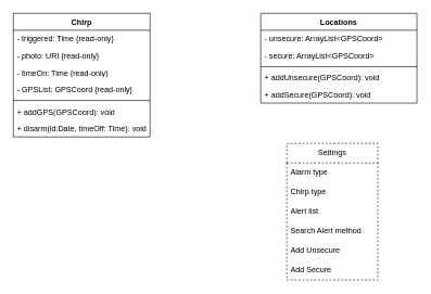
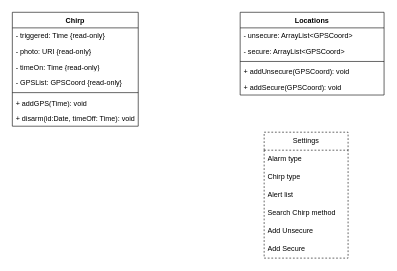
  <mxCell id="0" />
  <mxCell id="1" parent="0" />
  <mxCell id="2" value="Chirp" style="swimlane;fontStyle=1;align=center;verticalAlign=top;childLayout=stackLayout;horizontal=1;startSize=26;horizontalStack=0;resizeParent=1;resizeParentMax=0;resizeLast=0;collapsible=1;marginBottom=0;whiteSpace=wrap;html=1;" parent="1" vertex="1"><mxGeometry x="20" y="20" width="210" height="190" as="geometry" /></mxCell>
  <mxCell id="3" value="- triggered: Time {read-only}" style="text;strokeColor=none;fillColor=none;align=left;verticalAlign=top;spacingLeft=4;spacingRight=4;overflow=hidden;rotatable=0;points=[[0,0.5],[1,0.5]];portConstraint=eastwest;whiteSpace=wrap;html=1;" parent="2" vertex="1"><mxGeometry y="26" width="210" height="26" as="geometry" /></mxCell>
  <mxCell id="4" value="- photo: URI {read-only}" style="text;strokeColor=none;fillColor=none;align=left;verticalAlign=top;spacingLeft=4;spacingRight=4;overflow=hidden;rotatable=0;points=[[0,0.5],[1,0.5]];portConstraint=eastwest;whiteSpace=wrap;html=1;" parent="2" vertex="1"><mxGeometry y="52" width="210" height="26" as="geometry" /></mxCell>
  <mxCell id="5" value="- timeOn: Time {read-only}" style="text;strokeColor=none;fillColor=none;align=left;verticalAlign=top;spacingLeft=4;spacingRight=4;overflow=hidden;rotatable=0;points=[[0,0.5],[1,0.5]];portConstraint=eastwest;whiteSpace=wrap;html=1;" parent="2" vertex="1"><mxGeometry y="78" width="210" height="26" as="geometry" /></mxCell>
  <mxCell id="6" value="- GPSList: GPSCoord {read-only}" style="text;strokeColor=none;fillColor=none;align=left;verticalAlign=top;spacingLeft=4;spacingRight=4;overflow=hidden;rotatable=0;points=[[0,0.5],[1,0.5]];portConstraint=eastwest;whiteSpace=wrap;html=1;" parent="2" vertex="1"><mxGeometry y="104" width="210" height="26" as="geometry" /></mxCell>
  <mxCell id="7" value="" style="line;strokeWidth=1;fillColor=none;align=left;verticalAlign=middle;spacingTop=-1;spacingLeft=3;spacingRight=3;rotatable=0;labelPosition=right;points=[];portConstraint=eastwest;strokeColor=inherit;" parent="2" vertex="1"><mxGeometry y="130" width="210" height="8" as="geometry" /></mxCell>
- <mxCell id="8" value="+ addGPS(GPSCoord): void" style="text;strokeColor=none;fillColor=none;align=left;verticalAlign=top;spacingLeft=4;spacingRight=4;overflow=hidden;rotatable=0;points=[[0,0.5],[1,0.5]];portConstraint=eastwest;whiteSpace=wrap;html=1;" parent="2" vertex="1"><mxGeometry y="138" width="210" height="26" as="geometry" /></mxCell>
+ <mxCell id="8" value="+ addGPS(Time): void" style="text;strokeColor=none;fillColor=none;align=left;verticalAlign=top;spacingLeft=4;spacingRight=4;overflow=hidden;rotatable=0;points=[[0,0.5],[1,0.5]];portConstraint=eastwest;whiteSpace=wrap;html=1;" parent="2" vertex="1"><mxGeometry y="138" width="210" height="26" as="geometry" /></mxCell>
  <mxCell id="9" value="+ disarm(id:Date, timeOff: Time): void" style="text;strokeColor=none;fillColor=none;align=left;verticalAlign=top;spacingLeft=4;spacingRight=4;overflow=hidden;rotatable=0;points=[[0,0.5],[1,0.5]];portConstraint=eastwest;whiteSpace=wrap;html=1;" parent="2" vertex="1"><mxGeometry y="164" width="210" height="26" as="geometry" /></mxCell>
  <mxCell id="10" value="Locations" style="swimlane;fontStyle=1;align=center;verticalAlign=top;childLayout=stackLayout;horizontal=1;startSize=26;horizontalStack=0;resizeParent=1;resizeParentMax=0;resizeLast=0;collapsible=1;marginBottom=0;whiteSpace=wrap;html=1;" parent="1" vertex="1"><mxGeometry x="400" y="20" width="240" height="138" as="geometry" /></mxCell>
  <mxCell id="11" value="- unsecure: ArrayList&amp;lt;GPSCoord&amp;gt;" style="text;strokeColor=none;fillColor=none;align=left;verticalAlign=top;spacingLeft=4;spacingRight=4;overflow=hidden;rotatable=0;points=[[0,0.5],[1,0.5]];portConstraint=eastwest;whiteSpace=wrap;html=1;" parent="10" vertex="1"><mxGeometry y="26" width="240" height="26" as="geometry" /></mxCell>
  <mxCell id="12" value="- secure: ArrayList&amp;lt;GPSCoord&amp;gt;" style="text;strokeColor=none;fillColor=none;align=left;verticalAlign=top;spacingLeft=4;spacingRight=4;overflow=hidden;rotatable=0;points=[[0,0.5],[1,0.5]];portConstraint=eastwest;whiteSpace=wrap;html=1;" parent="10" vertex="1"><mxGeometry y="52" width="240" height="26" as="geometry" /></mxCell>
  <mxCell id="13" value="" style="line;strokeWidth=1;fillColor=none;align=left;verticalAlign=middle;spacingTop=-1;spacingLeft=3;spacingRight=3;rotatable=0;labelPosition=right;points=[];portConstraint=eastwest;strokeColor=inherit;" parent="10" vertex="1"><mxGeometry y="78" width="240" height="8" as="geometry" /></mxCell>
  <mxCell id="14" value="+ addUnsecure(GPSCoord): void" style="text;strokeColor=none;fillColor=none;align=left;verticalAlign=top;spacingLeft=4;spacingRight=4;overflow=hidden;rotatable=0;points=[[0,0.5],[1,0.5]];portConstraint=eastwest;whiteSpace=wrap;html=1;" parent="10" vertex="1"><mxGeometry y="86" width="240" height="26" as="geometry" /></mxCell>
  <mxCell id="15" value="+ addSecure(GPSCoord): void" style="text;strokeColor=none;fillColor=none;align=left;verticalAlign=top;spacingLeft=4;spacingRight=4;overflow=hidden;rotatable=0;points=[[0,0.5],[1,0.5]];portConstraint=eastwest;whiteSpace=wrap;html=1;" parent="10" vertex="1"><mxGeometry y="112" width="240" height="26" as="geometry" /></mxCell>
  <mxCell id="16" value="Settings" style="swimlane;fontStyle=0;childLayout=stackLayout;horizontal=1;startSize=30;horizontalStack=0;resizeParent=1;resizeParentMax=0;resizeLast=0;collapsible=1;marginBottom=0;whiteSpace=wrap;html=1;dashed=1;" parent="1" vertex="1"><mxGeometry x="440" y="220" width="140" height="210" as="geometry" /></mxCell>
  <mxCell id="17" value="Alarm type" style="text;strokeColor=none;fillColor=none;align=left;verticalAlign=middle;spacingLeft=4;spacingRight=4;overflow=hidden;points=[[0,0.5],[1,0.5]];portConstraint=eastwest;rotatable=0;whiteSpace=wrap;html=1;" parent="16" vertex="1"><mxGeometry y="30" width="140" height="30" as="geometry" /></mxCell>
  <mxCell id="18" value="Chirp type" style="text;strokeColor=none;fillColor=none;align=left;verticalAlign=middle;spacingLeft=4;spacingRight=4;overflow=hidden;points=[[0,0.5],[1,0.5]];portConstraint=eastwest;rotatable=0;whiteSpace=wrap;html=1;" parent="16" vertex="1"><mxGeometry y="60" width="140" height="30" as="geometry" /></mxCell>
  <mxCell id="19" value="Alert list" style="text;strokeColor=none;fillColor=none;align=left;verticalAlign=middle;spacingLeft=4;spacingRight=4;overflow=hidden;points=[[0,0.5],[1,0.5]];portConstraint=eastwest;rotatable=0;whiteSpace=wrap;html=1;" parent="16" vertex="1"><mxGeometry y="90" width="140" height="30" as="geometry" /></mxCell>
- <mxCell id="20" value="Search Alert method" style="text;strokeColor=none;fillColor=none;align=left;verticalAlign=middle;spacingLeft=4;spacingRight=4;overflow=hidden;points=[[0,0.5],[1,0.5]];portConstraint=eastwest;rotatable=0;whiteSpace=wrap;html=1;" parent="16" vertex="1"><mxGeometry y="120" width="140" height="30" as="geometry" /></mxCell>
+ <mxCell id="20" value="Search Chirp method" style="text;strokeColor=none;fillColor=none;align=left;verticalAlign=middle;spacingLeft=4;spacingRight=4;overflow=hidden;points=[[0,0.5],[1,0.5]];portConstraint=eastwest;rotatable=0;whiteSpace=wrap;html=1;" parent="16" vertex="1"><mxGeometry y="120" width="140" height="30" as="geometry" /></mxCell>
  <mxCell id="21" value="Add Unsecure" style="text;strokeColor=none;fillColor=none;align=left;verticalAlign=middle;spacingLeft=4;spacingRight=4;overflow=hidden;points=[[0,0.5],[1,0.5]];portConstraint=eastwest;rotatable=0;whiteSpace=wrap;html=1;" parent="16" vertex="1"><mxGeometry y="150" width="140" height="30" as="geometry" /></mxCell>
  <mxCell id="22" value="Add Secure" style="text;strokeColor=none;fillColor=none;align=left;verticalAlign=middle;spacingLeft=4;spacingRight=4;overflow=hidden;points=[[0,0.5],[1,0.5]];portConstraint=eastwest;rotatable=0;whiteSpace=wrap;html=1;" parent="16" vertex="1"><mxGeometry y="180" width="140" height="30" as="geometry" /></mxCell>
